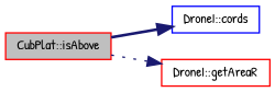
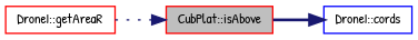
  digraph {
    fontname="Patrick Hand"
    rankdir=LR
    node [color=red fillcolor=white fontname="Patrick Hand" fontsize=10 shape=record style=filled]
    edge [color=midnightblue fontname="Patrick Hand" fontsize=10 labelfontname=Helvetica labelfontsize=10]
    n1 [fillcolor=grey75 fontcolor=black height=0.2 label="CubPlat::isAbove" width=0.4]
    n2 [color=blue height=0.2 label="DroneI::cords" width=0.4]
    n3 [height=0.2 label="DroneI::getAreaR" width=0.4]
    n1 -> n2 [style=bold]
-   n1 -> n3 [style=dotted]
+   n3 -> n1 [style=dotted]
  }
